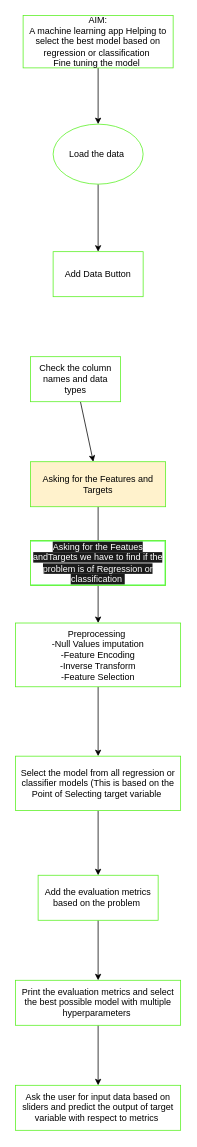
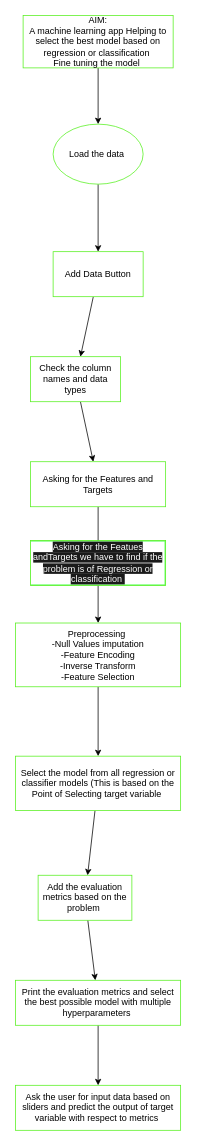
  <mxCell id="0" />
  <mxCell id="1" parent="0" />
  <mxCell id="2" value="" style="edgeStyle=none;html=1;fontColor=#2130FF;" edge="1" parent="1" source="3" target="5"><mxGeometry relative="1" as="geometry" /></mxCell>
  <mxCell id="3" value="AIM:&lt;br&gt;A machine learning app Helping to select the best model based on regression or classification&amp;nbsp;&lt;br&gt;Fine tuning the model&amp;nbsp;" style="whiteSpace=wrap;html=1;strokeColor=#55F01D;" vertex="1" parent="1"><mxGeometry x="30" y="20" width="200" height="70" as="geometry" /></mxCell>
  <mxCell id="4" value="" style="edgeStyle=none;html=1;fontColor=#2130FF;" edge="1" parent="1" source="5" target="7"><mxGeometry relative="1" as="geometry" /></mxCell>
  <mxCell id="5" value="Load the data&amp;nbsp;" style="ellipse;whiteSpace=wrap;html=1;strokeColor=#55F01D;" vertex="1" parent="1"><mxGeometry x="70" y="165" width="120" height="80" as="geometry" /></mxCell>
+ <mxCell id="6" value="" style="edgeStyle=none;html=1;fontColor=#2130FF;" edge="1" parent="1" source="7" target="9"><mxGeometry relative="1" as="geometry" /></mxCell>
  <mxCell id="7" value="Add Data Button" style="whiteSpace=wrap;html=1;strokeColor=#55F01D;" vertex="1" parent="1"><mxGeometry x="70" y="335" width="120" height="60" as="geometry" /></mxCell>
  <mxCell id="8" value="" style="edgeStyle=none;html=1;fontColor=#2130FF;" edge="1" parent="1" source="9" target="11"><mxGeometry relative="1" as="geometry" /></mxCell>
  <mxCell id="9" value="Check the column names and data types" style="whiteSpace=wrap;html=1;strokeColor=#55F01D;" vertex="1" parent="1"><mxGeometry x="40" y="475" width="120" height="60" as="geometry" /></mxCell>
  <mxCell id="10" value="" style="edgeStyle=none;html=1;fontColor=#2130FF;" edge="1" parent="1" source="11" target="13"><mxGeometry relative="1" as="geometry" /></mxCell>
- <mxCell id="11" value="Asking for the Features and Targets" style="whiteSpace=wrap;html=1;strokeColor=#55F01D;fillColor=#fff2cc;" vertex="1" parent="1"><mxGeometry x="40" y="615" width="180" height="60" as="geometry" /></mxCell>
+ <mxCell id="11" value="Asking for the Features and Targets" style="whiteSpace=wrap;html=1;strokeColor=#55F01D;" vertex="1" parent="1"><mxGeometry x="40" y="615" width="180" height="60" as="geometry" /></mxCell>
  <mxCell id="12" value="" style="edgeStyle=none;html=1;fontColor=#2130FF;" edge="1" parent="1" source="13" target="16"><mxGeometry relative="1" as="geometry" /></mxCell>
  <mxCell id="13" value="Preprocessing&amp;nbsp;&lt;br&gt;-Null Values imputation&lt;br&gt;-Feature Encoding&lt;br&gt;-Inverse Transform&lt;br&gt;-Feature Selection" style="whiteSpace=wrap;html=1;strokeColor=#55F01D;" vertex="1" parent="1"><mxGeometry x="20" y="830" width="220" height="85" as="geometry" /></mxCell>
  <mxCell id="14" value="&lt;font style=&quot;background-color: rgb(26, 26, 26);&quot; color=&quot;#ffffff&quot;&gt;Asking for the Featues andTargets we have to find if the problem is of Regression or classification&amp;nbsp;&lt;/font&gt;" style="whiteSpace=wrap;html=1;strokeColor=#55F01D;labelBackgroundColor=#FFFFFF;fontColor=#2130FF;fillColor=#66FF66;" vertex="1" parent="1"><mxGeometry x="40" y="720" width="180" height="60" as="geometry" /></mxCell>
  <mxCell id="15" value="" style="edgeStyle=none;html=1;fontColor=#2130FF;" edge="1" parent="1" source="16" target="18"><mxGeometry relative="1" as="geometry" /></mxCell>
  <mxCell id="16" value="Select the model from all regression or classifier models (This is based on the Point of Selecting target variable&amp;nbsp;" style="whiteSpace=wrap;html=1;strokeColor=#55F01D;" vertex="1" parent="1"><mxGeometry x="20" y="1007.5" width="220" height="72.5" as="geometry" /></mxCell>
  <mxCell id="17" value="" style="edgeStyle=none;html=1;fontColor=#2130FF;" edge="1" parent="1" source="18" target="20"><mxGeometry relative="1" as="geometry" /></mxCell>
- <mxCell id="18" value="Add the evaluation metrics based on the problem&amp;nbsp;" style="whiteSpace=wrap;html=1;strokeColor=#55F01D;" vertex="1" parent="1"><mxGeometry x="50" y="1166.25" width="160" height="60" as="geometry" /></mxCell>
+ <mxCell id="18" value="Add the evaluation metrics based on the problem&amp;nbsp;" style="whiteSpace=wrap;html=1;strokeColor=#55F01D;" vertex="1" parent="1"><mxGeometry x="50" y="1166.25" width="125" height="60" as="geometry" /></mxCell>
  <mxCell id="19" value="" style="edgeStyle=none;html=1;fontColor=#2130FF;" edge="1" parent="1" source="20" target="21"><mxGeometry relative="1" as="geometry" /></mxCell>
  <mxCell id="20" value="Print the evaluation metrics and select the best possible model with multiple hyperparameters&amp;nbsp;" style="whiteSpace=wrap;html=1;strokeColor=#55F01D;" vertex="1" parent="1"><mxGeometry x="20" y="1306.25" width="220" height="60" as="geometry" /></mxCell>
  <mxCell id="21" value="Ask the user for input data based on sliders and predict the output of target variable with respect to metrics&amp;nbsp;" style="whiteSpace=wrap;html=1;strokeColor=#55F01D;" vertex="1" parent="1"><mxGeometry x="20" y="1446.25" width="220" height="60" as="geometry" /></mxCell>
